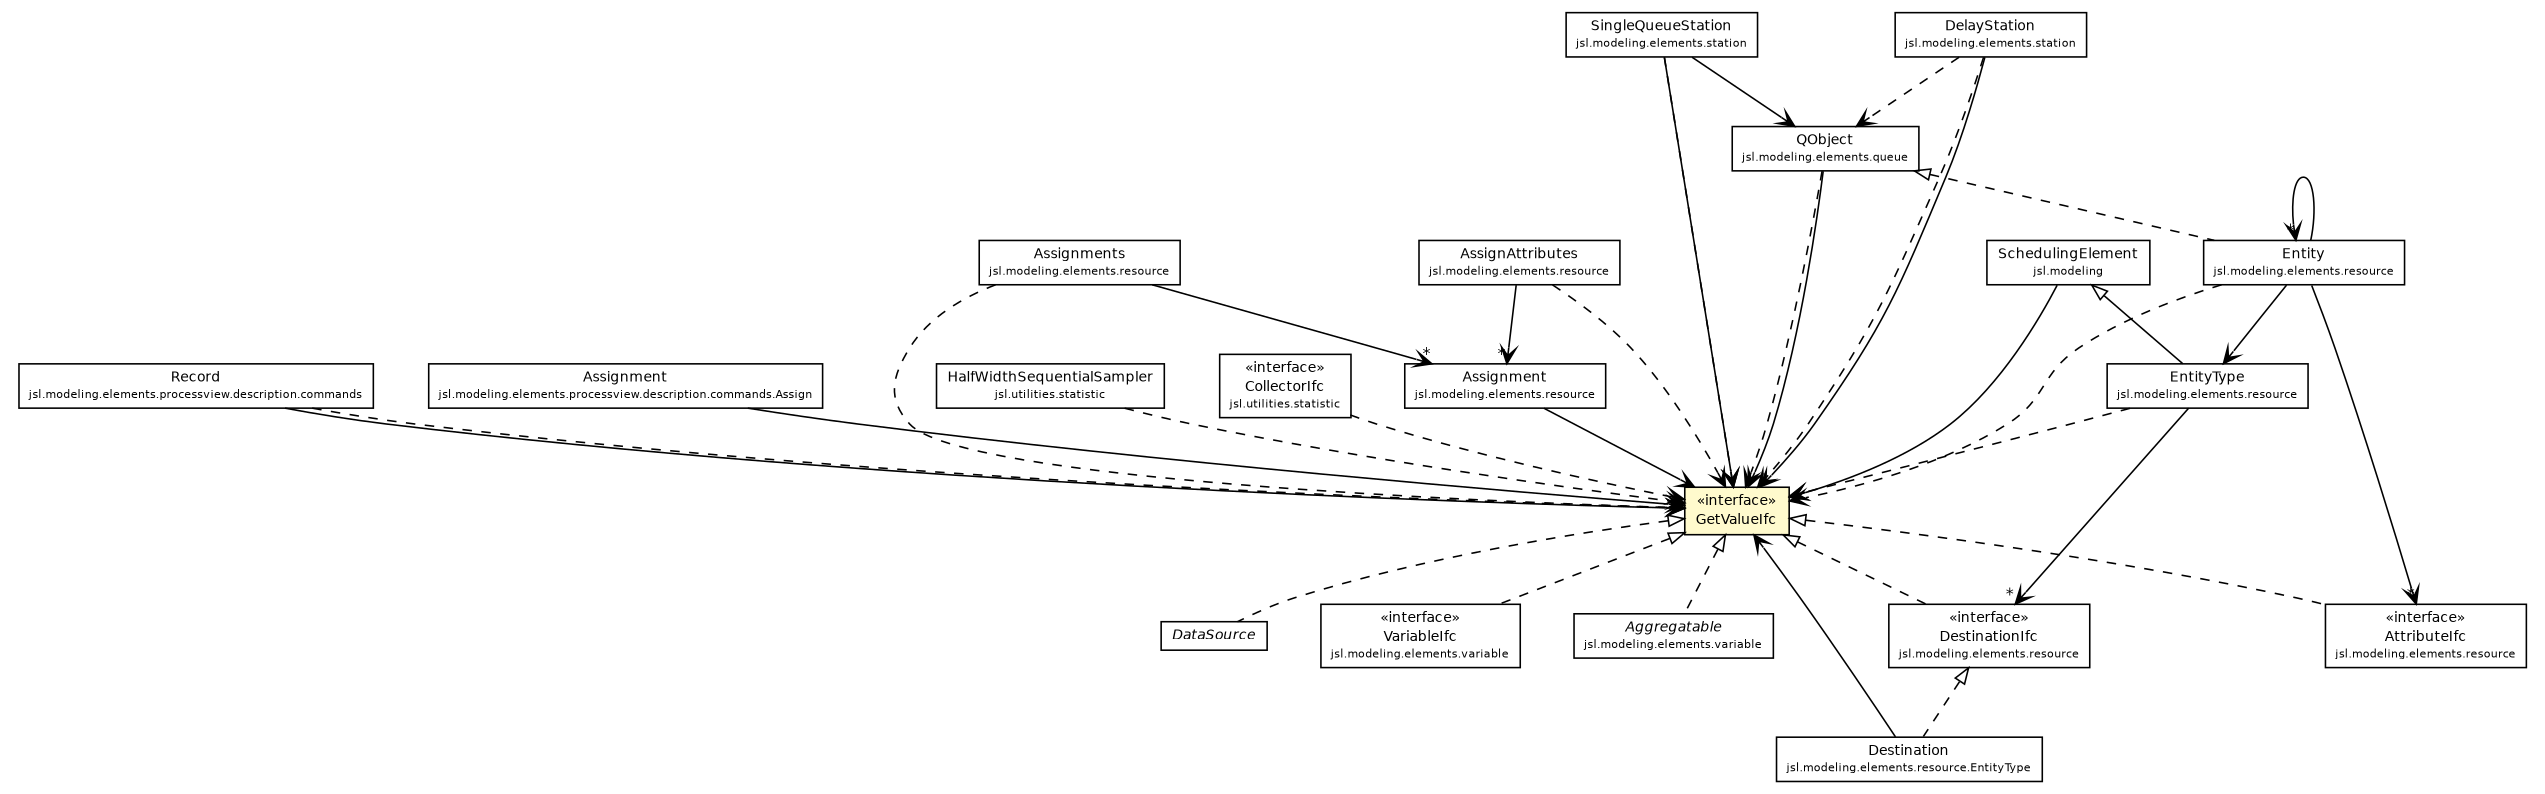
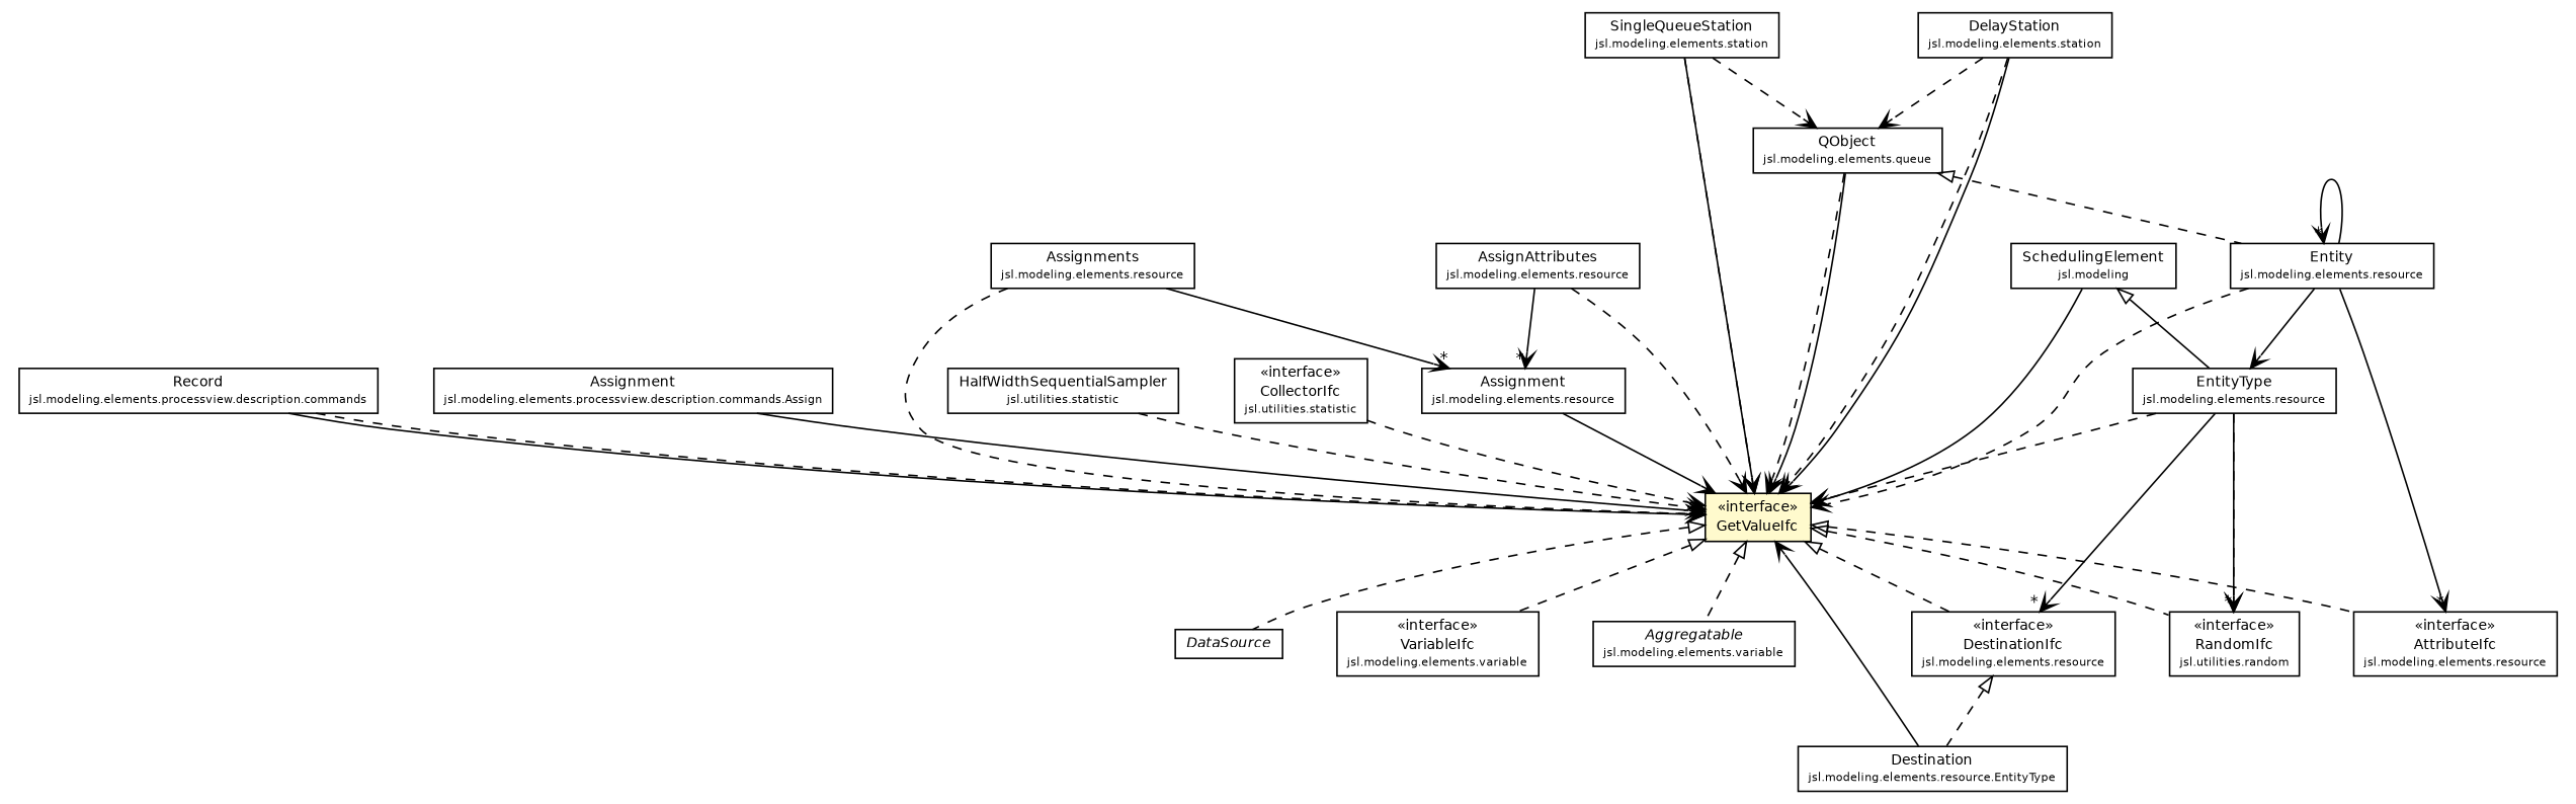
  digraph {
    nodesep=0.25
    ranksep=0.5
    node [fontcolor=black fontname=Helvetica fontsize=9.0 shape=plaintext]
    edge [fontname=Helvetica fontsize=10.0 headport=p labelfontname=Helvetica labelfontsize=10 tailport=p arrowhead=open color=black fontcolor=black style=dashed]
    n1 [label=<<table title="jsl.modeling.SchedulingElement" border="0" cellborder="1" cellspacing="0" cellpadding="2" port="p" href="../modeling/SchedulingElement.html"> 		<tr><td><table border="0" cellspacing="0" cellpadding="1"> <tr><td align="center" balign="center"> SchedulingElement </td></tr> <tr><td align="center" balign="center"><font point-size="7.0"> jsl.modeling </font></td></tr> 		</table></td></tr> 		</table>>]
    n2 [label=<<table title="jsl.modeling.elements.resource.EntityType" border="0" cellborder="1" cellspacing="0" cellpadding="2" port="p" href="../modeling/elements/resource/EntityType.html"> 		<tr><td><table border="0" cellspacing="0" cellpadding="1"> <tr><td align="center" balign="center"> EntityType </td></tr> <tr><td align="center" balign="center"><font point-size="7.0"> jsl.modeling.elements.resource </font></td></tr> 		</table></td></tr> 		</table>>]
    n3 [label=<<table title="jsl.utilities.GetValueIfc" border="0" cellborder="1" cellspacing="0" cellpadding="2" port="p" bgcolor="lemonChiffon" href="./GetValueIfc.html"> 		<tr><td><table border="0" cellspacing="0" cellpadding="1"> <tr><td align="center" balign="center"> &#171;interface&#187; </td></tr> <tr><td align="center" balign="center"> GetValueIfc </td></tr> 		</table></td></tr> 		</table>>]
    n4 [label=<<table title="jsl.modeling.elements.resource.DestinationIfc" border="0" cellborder="1" cellspacing="0" cellpadding="2" port="p" href="../modeling/elements/resource/DestinationIfc.html"> 		<tr><td><table border="0" cellspacing="0" cellpadding="1"> <tr><td align="center" balign="center"> &#171;interface&#187; </td></tr> <tr><td align="center" balign="center"> DestinationIfc </td></tr> <tr><td align="center" balign="center"><font point-size="7.0"> jsl.modeling.elements.resource </font></td></tr> 		</table></td></tr> 		</table>>]
+   n5 [label=<<table title="jsl.utilities.random.RandomIfc" border="0" cellborder="1" cellspacing="0" cellpadding="2" port="p" href="./random/RandomIfc.html"> 		<tr><td><table border="0" cellspacing="0" cellpadding="1"> <tr><td align="center" balign="center"> &#171;interface&#187; </td></tr> <tr><td align="center" balign="center"> RandomIfc </td></tr> <tr><td align="center" balign="center"><font point-size="7.0"> jsl.utilities.random </font></td></tr> 		</table></td></tr> 		</table>>]
    n6 [label=<<table title="jsl.modeling.elements.resource.AttributeIfc" border="0" cellborder="1" cellspacing="0" cellpadding="2" port="p" href="../modeling/elements/resource/AttributeIfc.html"> 		<tr><td><table border="0" cellspacing="0" cellpadding="1"> <tr><td align="center" balign="center"> &#171;interface&#187; </td></tr> <tr><td align="center" balign="center"> AttributeIfc </td></tr> <tr><td align="center" balign="center"><font point-size="7.0"> jsl.modeling.elements.resource </font></td></tr> 		</table></td></tr> 		</table>>]
    n7 [label=<<table title="jsl.modeling.elements.variable.VariableIfc" border="0" cellborder="1" cellspacing="0" cellpadding="2" port="p" href="../modeling/elements/variable/VariableIfc.html"> 		<tr><td><table border="0" cellspacing="0" cellpadding="1"> <tr><td align="center" balign="center"> &#171;interface&#187; </td></tr> <tr><td align="center" balign="center"> VariableIfc </td></tr> <tr><td align="center" balign="center"><font point-size="7.0"> jsl.modeling.elements.variable </font></td></tr> 		</table></td></tr> 		</table>>]
    n8 [label=<<table title="jsl.modeling.elements.variable.Aggregatable" border="0" cellborder="1" cellspacing="0" cellpadding="2" port="p" href="../modeling/elements/variable/Aggregatable.html"> 		<tr><td><table border="0" cellspacing="0" cellpadding="1"> <tr><td align="center" balign="center"><font face="Helvetica-Oblique"> Aggregatable </font></td></tr> <tr><td align="center" balign="center"><font point-size="7.0"> jsl.modeling.elements.variable </font></td></tr> 		</table></td></tr> 		</table>>]
    n9 [label=<<table title="jsl.utilities.DataSource" border="0" cellborder="1" cellspacing="0" cellpadding="2" port="p" href="./DataSource.html"> 		<tr><td><table border="0" cellspacing="0" cellpadding="1"> <tr><td align="center" balign="center"><font face="Helvetica-Oblique"> DataSource </font></td></tr> 		</table></td></tr> 		</table>>]
    n10 [label=<<table title="jsl.modeling.elements.processview.description.commands.Record" border="0" cellborder="1" cellspacing="0" cellpadding="2" port="p" href="../modeling/elements/processview/description/commands/Record.html"> 		<tr><td><table border="0" cellspacing="0" cellpadding="1"> <tr><td align="center" balign="center"> Record </td></tr> <tr><td align="center" balign="center"><font point-size="7.0"> jsl.modeling.elements.processview.description.commands </font></td></tr> 		</table></td></tr> 		</table>>]
    n11 [label=<<table title="jsl.modeling.elements.processview.description.commands.Assign.Assignment" border="0" cellborder="1" cellspacing="0" cellpadding="2" port="p" href="../modeling/elements/processview/description/commands/Assign.Assignment.html"> 		<tr><td><table border="0" cellspacing="0" cellpadding="1"> <tr><td align="center" balign="center"> Assignment </td></tr> <tr><td align="center" balign="center"><font point-size="7.0"> jsl.modeling.elements.processview.description.commands.Assign </font></td></tr> 		</table></td></tr> 		</table>>]
    n12 [label=<<table title="jsl.modeling.elements.queue.QObject" border="0" cellborder="1" cellspacing="0" cellpadding="2" port="p" href="../modeling/elements/queue/QObject.html"> 		<tr><td><table border="0" cellspacing="0" cellpadding="1"> <tr><td align="center" balign="center"> QObject </td></tr> <tr><td align="center" balign="center"><font point-size="7.0"> jsl.modeling.elements.queue </font></td></tr> 		</table></td></tr> 		</table>>]
    n13 [label=<<table title="jsl.modeling.elements.resource.Entity" border="0" cellborder="1" cellspacing="0" cellpadding="2" port="p" href="../modeling/elements/resource/Entity.html"> 		<tr><td><table border="0" cellspacing="0" cellpadding="1"> <tr><td align="center" balign="center"> Entity </td></tr> <tr><td align="center" balign="center"><font point-size="7.0"> jsl.modeling.elements.resource </font></td></tr> 		</table></td></tr> 		</table>>]
    n14 [label=<<table title="jsl.modeling.elements.resource.EntityType.Destination" border="0" cellborder="1" cellspacing="0" cellpadding="2" port="p" href="../modeling/elements/resource/EntityType.Destination.html"> 		<tr><td><table border="0" cellspacing="0" cellpadding="1"> <tr><td align="center" balign="center"> Destination </td></tr> <tr><td align="center" balign="center"><font point-size="7.0"> jsl.modeling.elements.resource.EntityType </font></td></tr> 		</table></td></tr> 		</table>>]
    n15 [label=<<table title="jsl.modeling.elements.resource.Assignments" border="0" cellborder="1" cellspacing="0" cellpadding="2" port="p" href="../modeling/elements/resource/Assignments.html"> 		<tr><td><table border="0" cellspacing="0" cellpadding="1"> <tr><td align="center" balign="center"> Assignments </td></tr> <tr><td align="center" balign="center"><font point-size="7.0"> jsl.modeling.elements.resource </font></td></tr> 		</table></td></tr> 		</table>>]
    n16 [label=<<table title="jsl.modeling.elements.resource.Assignment" border="0" cellborder="1" cellspacing="0" cellpadding="2" port="p" href="../modeling/elements/resource/Assignment.html"> 		<tr><td><table border="0" cellspacing="0" cellpadding="1"> <tr><td align="center" balign="center"> Assignment </td></tr> <tr><td align="center" balign="center"><font point-size="7.0"> jsl.modeling.elements.resource </font></td></tr> 		</table></td></tr> 		</table>>]
    n17 [label=<<table title="jsl.modeling.elements.resource.AssignAttributes" border="0" cellborder="1" cellspacing="0" cellpadding="2" port="p" href="../modeling/elements/resource/AssignAttributes.html"> 		<tr><td><table border="0" cellspacing="0" cellpadding="1"> <tr><td align="center" balign="center"> AssignAttributes </td></tr> <tr><td align="center" balign="center"><font point-size="7.0"> jsl.modeling.elements.resource </font></td></tr> 		</table></td></tr> 		</table>>]
    n18 [label=<<table title="jsl.modeling.elements.station.SingleQueueStation" border="0" cellborder="1" cellspacing="0" cellpadding="2" port="p" href="../modeling/elements/station/SingleQueueStation.html"> 		<tr><td><table border="0" cellspacing="0" cellpadding="1"> <tr><td align="center" balign="center"> SingleQueueStation </td></tr> <tr><td align="center" balign="center"><font point-size="7.0"> jsl.modeling.elements.station </font></td></tr> 		</table></td></tr> 		</table>>]
    n19 [label=<<table title="jsl.modeling.elements.station.DelayStation" border="0" cellborder="1" cellspacing="0" cellpadding="2" port="p" href="../modeling/elements/station/DelayStation.html"> 		<tr><td><table border="0" cellspacing="0" cellpadding="1"> <tr><td align="center" balign="center"> DelayStation </td></tr> <tr><td align="center" balign="center"><font point-size="7.0"> jsl.modeling.elements.station </font></td></tr> 		</table></td></tr> 		</table>>]
    n20 [label=<<table title="jsl.utilities.statistic.HalfWidthSequentialSampler" border="0" cellborder="1" cellspacing="0" cellpadding="2" port="p" href="./statistic/HalfWidthSequentialSampler.html"> 		<tr><td><table border="0" cellspacing="0" cellpadding="1"> <tr><td align="center" balign="center"> HalfWidthSequentialSampler </td></tr> <tr><td align="center" balign="center"><font point-size="7.0"> jsl.utilities.statistic </font></td></tr> 		</table></td></tr> 		</table>>]
    n21 [label=<<table title="jsl.utilities.statistic.CollectorIfc" border="0" cellborder="1" cellspacing="0" cellpadding="2" port="p" href="./statistic/CollectorIfc.html"> 		<tr><td><table border="0" cellspacing="0" cellpadding="1"> <tr><td align="center" balign="center"> &#171;interface&#187; </td></tr> <tr><td align="center" balign="center"> CollectorIfc </td></tr> <tr><td align="center" balign="center"><font point-size="7.0"> jsl.utilities.statistic </font></td></tr> 		</table></td></tr> 		</table>>]
    n1 -> n2 [arrowtail=empty dir=back fontsize=10 arrowhead="" color="" fontcolor="" style=""]
    n1 -> n3 [style=solid]
    n2 -> n3
    n2 -> n4 [headlabel="*" style=""]
+   n2 -> n5 [headlabel="*" style=""]
+   n2 -> n5
    n3 -> n4 [arrowtail=empty dir=back fontsize=10 arrowhead="" color="" fontcolor=""]
+   n3 -> n5 [arrowtail=empty dir=back fontsize=10 arrowhead="" color="" fontcolor=""]
    n3 -> n6 [arrowtail=empty dir=back fontsize=10 arrowhead="" color="" fontcolor=""]
    n3 -> n7 [arrowtail=empty dir=back fontsize=10 arrowhead="" color="" fontcolor=""]
    n3 -> n8 [arrowtail=empty dir=back fontsize=10 arrowhead="" color="" fontcolor=""]
    n3 -> n9 [arrowtail=empty dir=back fontsize=10 arrowhead="" color="" fontcolor=""]
    n4 -> n14 [arrowtail=empty dir=back fontsize=10 arrowhead="" color="" fontcolor=""]
    n10 -> n3 [style=""]
    n10 -> n3
    n11 -> n3 [style=""]
    n12 -> n3 [style=""]
    n12 -> n3
    n12 -> n13 [arrowtail=empty dir=back fontsize=10 arrowhead="" color="" fontcolor=""]
    n13 -> n2 [style=""]
    n13 -> n3
    n13 -> n6 [headlabel="*" style=""]
    n13 -> n13 [headlabel="*" style=""]
    n14 -> n3 [style=""]
    n15 -> n3
    n15 -> n16 [headlabel="*" style=""]
    n16 -> n3 [style=""]
    n17 -> n3
    n17 -> n16 [headlabel="*" style=""]
    n18 -> n3 [style=""]
    n18 -> n3
-   n18 -> n12 [style=solid]
+   n18 -> n12
    n19 -> n3 [style=""]
    n19 -> n3
    n19 -> n12
    n20 -> n3
    n21 -> n3
  }
